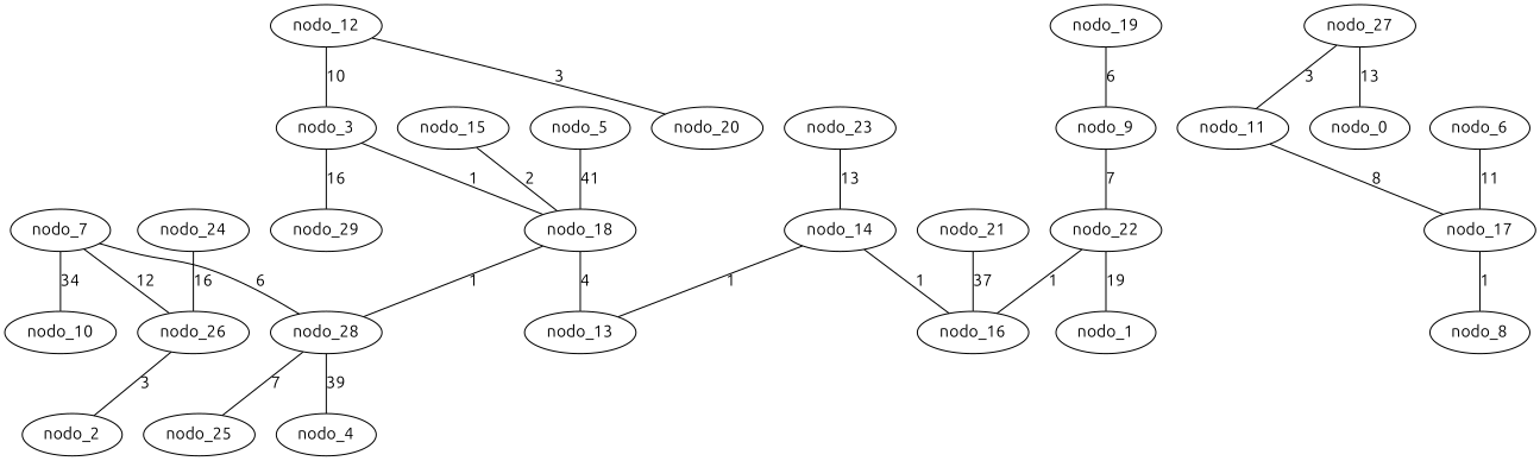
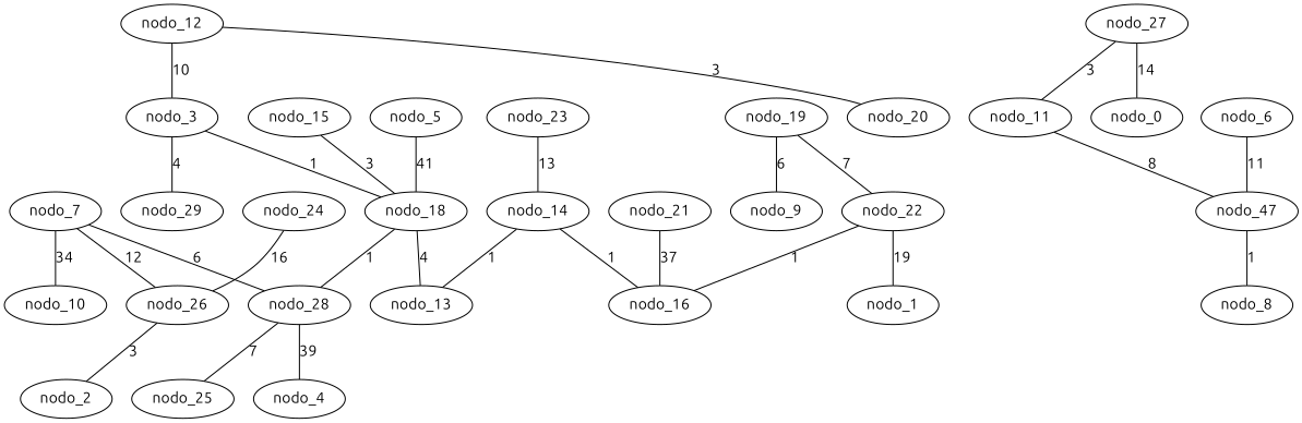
  graph {
    fontname=Ubuntu
    node [fontname=Ubuntu]
    edge [fontname=Ubuntu weight=1]
    nodo_28
    nodo_25
    nodo_4
    nodo_14
    nodo_16
    nodo_13
    nodo_23
    nodo_7
    nodo_10
    nodo_26
    nodo_2
-   nodo_17
+   nodo_17 [label=nodo_47]
    nodo_8
    nodo_22
    nodo_1
    nodo_5
    nodo_18
    nodo_11
    nodo_19
    nodo_9
    nodo_27
    nodo_0
    nodo_12
    nodo_3
    nodo_20
    nodo_29
    nodo_24
    nodo_6
    nodo_15
    nodo_21
    nodo_28 -- nodo_25 [label=7 weight=7]
    nodo_28 -- nodo_4 [label=39 weight=39]
    nodo_14 -- nodo_16 [label=1]
    nodo_14 -- nodo_13 [label=1]
    nodo_23 -- nodo_14 [label=13 weight=13]
    nodo_7 -- nodo_28 [label=6 weight=6]
    nodo_7 -- nodo_10 [label=34 weight=34]
    nodo_7 -- nodo_26 [label=12 weight=12]
    nodo_26 -- nodo_2 [label=3 weight=3]
    nodo_17 -- nodo_8 [label=1]
    nodo_22 -- nodo_16 [label=1]
    nodo_22 -- nodo_1 [label=19 weight=19]
    nodo_5 -- nodo_18 [label=41 weight=41]
    nodo_18 -- nodo_28 [label=1]
    nodo_18 -- nodo_13 [label=4 weight=4]
    nodo_11 -- nodo_17 [label=8 weight=8]
-   nodo_9 -- nodo_22 [label=7 weight=7]
+   nodo_19 -- nodo_22 [label=7 weight=7]
    nodo_19 -- nodo_9 [label=6 weight=6]
    nodo_27 -- nodo_11 [label=3 weight=3]
-   nodo_27 -- nodo_0 [label=13 weight=13]
+   nodo_27 -- nodo_0 [label=14 weight=13]
    nodo_12 -- nodo_3 [label=10 weight=10]
    nodo_12 -- nodo_20 [label=3 weight=3]
    nodo_3 -- nodo_18 [label=1]
-   nodo_3 -- nodo_29 [label=16 weight=16]
+   nodo_3 -- nodo_29 [label=4 weight=16]
    nodo_24 -- nodo_26 [label=16 weight=16]
    nodo_6 -- nodo_17 [label=11 weight=11]
-   nodo_15 -- nodo_18 [label=2 weight=2]
+   nodo_15 -- nodo_18 [label=3 weight=2]
    nodo_21 -- nodo_16 [label=37 weight=37]
  }
